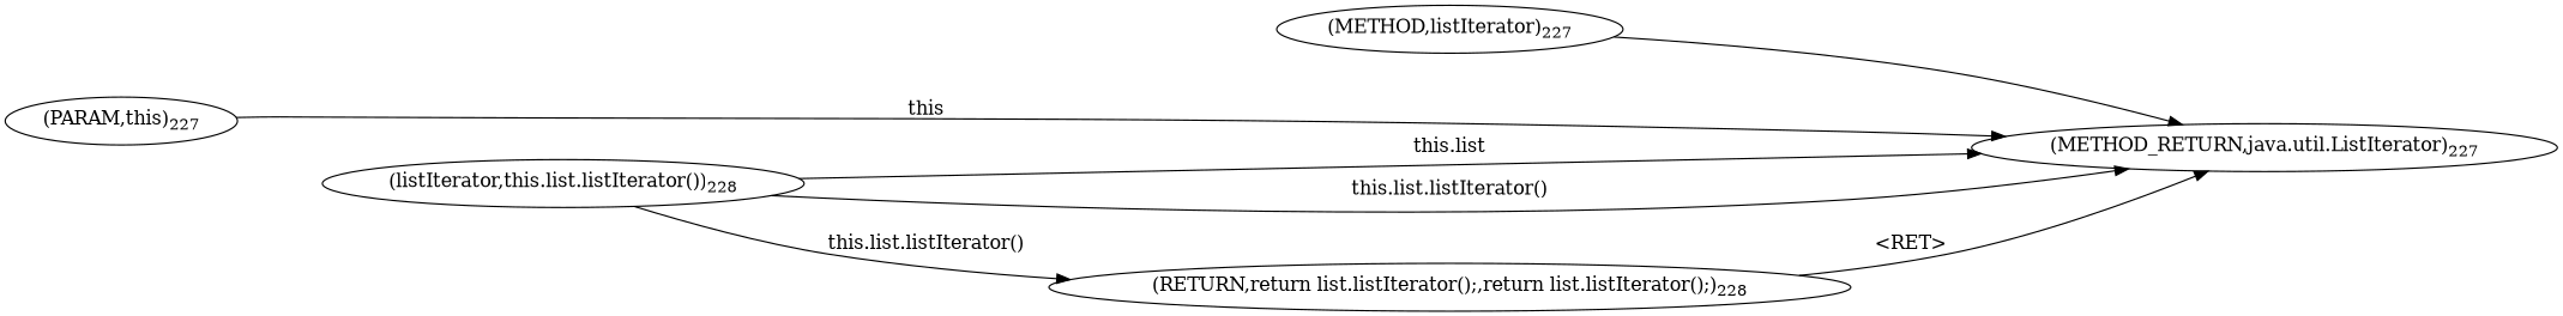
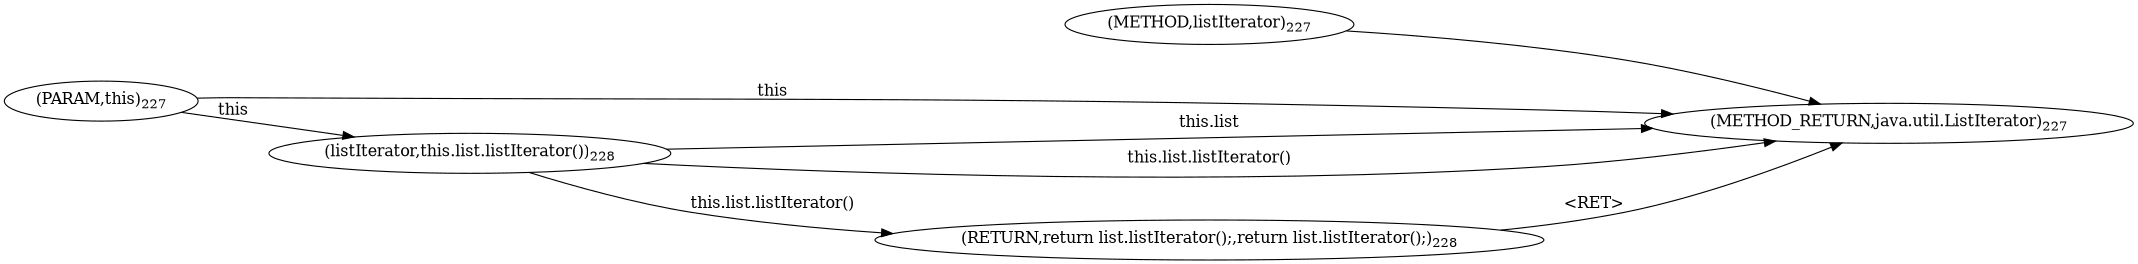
  digraph {
    rankdir=LR
    n1 [label=<(METHOD,listIterator)<SUB>227</SUB>>]
    n2 [label=<(METHOD_RETURN,java.util.ListIterator)<SUB>227</SUB>>]
    n3 [label=<(PARAM,this)<SUB>227</SUB>>]
    n4 [label=<(listIterator,this.list.listIterator())<SUB>228</SUB>>]
    n5 [label=<(RETURN,return list.listIterator();,return list.listIterator();)<SUB>228</SUB>>]
    n1 -> n2
    n3 -> n2 [label=this]
+   n3 -> n4 [label=this]
    n4 -> n2 [label="this.list"]
    n4 -> n2 [label="this.list.listIterator()"]
    n4 -> n5 [label="this.list.listIterator()"]
    n5 -> n2 [label="&lt;RET&gt;"]
  }
